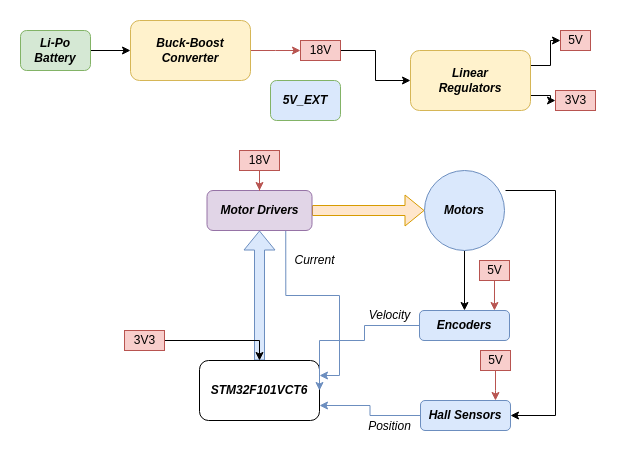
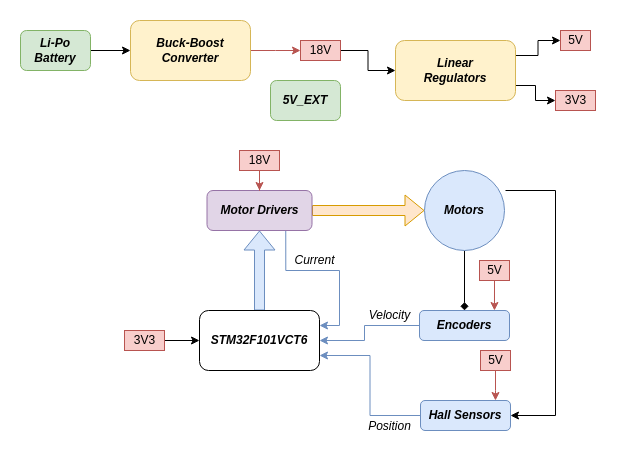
  <mxCell id="0" />
  <mxCell id="1" parent="0" />
  <mxCell id="2" style="edgeStyle=orthogonalEdgeStyle;rounded=0;orthogonalLoop=1;jettySize=auto;html=1;fillColor=#f8cecc;strokeColor=#b85450;" edge="1" parent="1" source="3"><mxGeometry relative="1" as="geometry"><mxPoint x="300" y="50" as="targetPoint" /></mxGeometry></mxCell>
  <mxCell id="3" value="&lt;i&gt;&lt;b&gt;Buck-Boost Converter&lt;/b&gt;&lt;/i&gt;" style="rounded=1;whiteSpace=wrap;html=1;fillColor=#fff2cc;strokeColor=#d6b656;" vertex="1" parent="1"><mxGeometry x="130" y="20" width="120" height="60" as="geometry" /></mxCell>
  <mxCell id="4" style="edgeStyle=orthogonalEdgeStyle;rounded=0;orthogonalLoop=1;jettySize=auto;html=1;exitX=1;exitY=0.5;exitDx=0;exitDy=0;entryX=0;entryY=0.5;entryDx=0;entryDy=0;" edge="1" parent="1" source="5" target="3"><mxGeometry relative="1" as="geometry" /></mxCell>
  <mxCell id="5" value="&lt;b&gt;&lt;i&gt;Li-Po Battery&lt;/i&gt;&lt;/b&gt;" style="rounded=1;whiteSpace=wrap;html=1;fillColor=#d5e8d4;strokeColor=#82b366;" vertex="1" parent="1"><mxGeometry x="20" y="30" width="70" height="40" as="geometry" /></mxCell>
  <mxCell id="6" value="5V" style="text;html=1;align=center;verticalAlign=middle;resizable=0;points=[];autosize=1;strokeColor=#b85450;fillColor=#f8cecc;" vertex="1" parent="1"><mxGeometry x="560" y="30" width="30" height="20" as="geometry" /></mxCell>
  <mxCell id="7" style="edgeStyle=orthogonalEdgeStyle;rounded=0;orthogonalLoop=1;jettySize=auto;html=1;entryX=0;entryY=0.5;entryDx=0;entryDy=0;" edge="1" parent="1" source="8" target="12"><mxGeometry relative="1" as="geometry" /></mxCell>
  <mxCell id="8" value="18V" style="text;html=1;align=center;verticalAlign=middle;resizable=0;points=[];autosize=1;strokeColor=#b85450;fillColor=#f8cecc;" vertex="1" parent="1"><mxGeometry x="300" y="40" width="40" height="20" as="geometry" /></mxCell>
  <mxCell id="9" value="3V3" style="text;html=1;align=center;verticalAlign=middle;resizable=0;points=[];autosize=1;strokeColor=#b85450;fillColor=#f8cecc;" vertex="1" parent="1"><mxGeometry x="555" y="90" width="40" height="20" as="geometry" /></mxCell>
  <mxCell id="10" style="edgeStyle=orthogonalEdgeStyle;rounded=0;orthogonalLoop=1;jettySize=auto;html=1;exitX=1;exitY=0.75;exitDx=0;exitDy=0;" edge="1" parent="1" source="12" target="9"><mxGeometry relative="1" as="geometry" /></mxCell>
  <mxCell id="11" style="edgeStyle=orthogonalEdgeStyle;rounded=0;orthogonalLoop=1;jettySize=auto;html=1;exitX=1;exitY=0.25;exitDx=0;exitDy=0;" edge="1" parent="1" source="12" target="6"><mxGeometry relative="1" as="geometry" /></mxCell>
- <mxCell id="12" value="&lt;i&gt;&lt;b&gt;Linear &lt;br&gt;Regulators&lt;/b&gt;&lt;/i&gt;" style="rounded=1;whiteSpace=wrap;html=1;fillColor=#fff2cc;strokeColor=#d6b656;" vertex="1" parent="1"><mxGeometry x="410" y="50" width="120" height="60" as="geometry" /></mxCell>
- <mxCell id="13" value="&lt;b&gt;&lt;i&gt;5V_EXT&lt;/i&gt;&lt;/b&gt;" style="rounded=1;whiteSpace=wrap;html=1;fillColor=#dae8fc;strokeColor=#82b366;" vertex="1" parent="1"><mxGeometry x="270" y="80" width="70" height="40" as="geometry" /></mxCell>
+ <mxCell id="12" value="&lt;i&gt;&lt;b&gt;Linear &lt;br&gt;Regulators&lt;/b&gt;&lt;/i&gt;" style="rounded=1;whiteSpace=wrap;html=1;fillColor=#fff2cc;strokeColor=#d6b656;" vertex="1" parent="1"><mxGeometry x="395" y="40" width="120" height="60" as="geometry" /></mxCell>
+ <mxCell id="13" value="&lt;b&gt;&lt;i&gt;5V_EXT&lt;/i&gt;&lt;/b&gt;" style="rounded=1;whiteSpace=wrap;html=1;fillColor=#d5e8d4;strokeColor=#82b366;" vertex="1" parent="1"><mxGeometry x="270" y="80" width="70" height="40" as="geometry" /></mxCell>
  <mxCell id="14" style="edgeStyle=orthogonalEdgeStyle;rounded=0;orthogonalLoop=1;jettySize=auto;html=1;entryX=1;entryY=0.75;entryDx=0;entryDy=0;fillColor=#dae8fc;strokeColor=#6c8ebf;" edge="1" parent="1" source="15" target="17"><mxGeometry relative="1" as="geometry" /></mxCell>
  <mxCell id="15" value="&lt;b&gt;&lt;i&gt;Hall Sensors&lt;/i&gt;&lt;/b&gt;" style="rounded=1;whiteSpace=wrap;html=1;fillColor=#dae8fc;strokeColor=#6c8ebf;" vertex="1" parent="1"><mxGeometry x="420" y="400" width="90" height="30" as="geometry" /></mxCell>
  <mxCell id="16" style="edgeStyle=orthogonalEdgeStyle;rounded=0;orthogonalLoop=1;jettySize=auto;html=1;exitX=0.5;exitY=0;exitDx=0;exitDy=0;entryX=0.5;entryY=1;entryDx=0;entryDy=0;shape=flexArrow;fillColor=#dae8fc;strokeColor=#6c8ebf;" edge="1" parent="1" source="17" target="20"><mxGeometry relative="1" as="geometry" /></mxCell>
- <mxCell id="17" value="&lt;b&gt;&lt;i&gt;STM32F101VCT6&lt;/i&gt;&lt;/b&gt;" style="rounded=1;whiteSpace=wrap;html=1;" vertex="1" parent="1"><mxGeometry x="199" y="360" width="120" height="60" as="geometry" /></mxCell>
+ <mxCell id="17" value="&lt;b&gt;&lt;i&gt;STM32F101VCT6&lt;/i&gt;&lt;/b&gt;" style="rounded=1;whiteSpace=wrap;html=1;" vertex="1" parent="1"><mxGeometry x="199" y="310" width="120" height="60" as="geometry" /></mxCell>
  <mxCell id="18" style="edgeStyle=orthogonalEdgeStyle;rounded=0;orthogonalLoop=1;jettySize=auto;html=1;exitX=1;exitY=0.5;exitDx=0;exitDy=0;entryX=0;entryY=0.5;entryDx=0;entryDy=0;shape=flexArrow;fillColor=#ffe6cc;strokeColor=#d79b00;" edge="1" parent="1" source="20" target="23"><mxGeometry relative="1" as="geometry" /></mxCell>
  <mxCell id="19" style="edgeStyle=orthogonalEdgeStyle;rounded=0;orthogonalLoop=1;jettySize=auto;html=1;exitX=0.75;exitY=1;exitDx=0;exitDy=0;entryX=1;entryY=0.25;entryDx=0;entryDy=0;fillColor=#dae8fc;strokeColor=#6c8ebf;" edge="1" parent="1" source="20" target="17"><mxGeometry relative="1" as="geometry" /></mxCell>
  <mxCell id="20" value="&lt;b&gt;&lt;i&gt;Motor Drivers&lt;/i&gt;&lt;/b&gt;" style="rounded=1;whiteSpace=wrap;html=1;fillColor=#e1d5e7;strokeColor=#9673a6;" vertex="1" parent="1"><mxGeometry x="206.5" y="190" width="105" height="40" as="geometry" /></mxCell>
- <mxCell id="21" style="edgeStyle=orthogonalEdgeStyle;rounded=0;orthogonalLoop=1;jettySize=auto;html=1;entryX=0.5;entryY=0;entryDx=0;entryDy=0;" edge="1" parent="1" source="23" target="25"><mxGeometry relative="1" as="geometry" /></mxCell>
+ <mxCell id="21" style="edgeStyle=orthogonalEdgeStyle;rounded=0;orthogonalLoop=1;jettySize=auto;html=1;entryX=0.5;entryY=0;entryDx=0;entryDy=0;endArrow=diamond;" edge="1" parent="1" source="23" target="25"><mxGeometry relative="1" as="geometry" /></mxCell>
  <mxCell id="22" style="edgeStyle=orthogonalEdgeStyle;rounded=0;orthogonalLoop=1;jettySize=auto;html=1;exitX=1;exitY=0.5;exitDx=0;exitDy=0;entryX=1;entryY=0.5;entryDx=0;entryDy=0;" edge="1" parent="1" target="15"><mxGeometry relative="1" as="geometry"><mxPoint x="505" y="190" as="sourcePoint" /><Array as="points"><mxPoint x="555" y="190" /><mxPoint x="555" y="415" /></Array></mxGeometry></mxCell>
  <mxCell id="23" value="&lt;b&gt;&lt;i&gt;Motors&lt;/i&gt;&lt;/b&gt;" style="ellipse;whiteSpace=wrap;html=1;aspect=fixed;fillColor=#dae8fc;strokeColor=#6c8ebf;" vertex="1" parent="1"><mxGeometry x="424" y="170" width="80" height="80" as="geometry" /></mxCell>
  <mxCell id="24" style="edgeStyle=orthogonalEdgeStyle;rounded=0;orthogonalLoop=1;jettySize=auto;html=1;entryX=1;entryY=0.5;entryDx=0;entryDy=0;fillColor=#dae8fc;strokeColor=#6c8ebf;" edge="1" parent="1" source="25" target="17"><mxGeometry relative="1" as="geometry"><Array as="points"><mxPoint x="364" y="325" /><mxPoint x="364" y="340" /></Array></mxGeometry></mxCell>
  <mxCell id="25" value="&lt;b&gt;&lt;i&gt;Encoders&lt;/i&gt;&lt;/b&gt;" style="rounded=1;whiteSpace=wrap;html=1;fillColor=#dae8fc;strokeColor=#6c8ebf;" vertex="1" parent="1"><mxGeometry x="419" y="310" width="90" height="30" as="geometry" /></mxCell>
  <mxCell id="26" style="edgeStyle=orthogonalEdgeStyle;rounded=0;orthogonalLoop=1;jettySize=auto;html=1;entryX=0.5;entryY=0;entryDx=0;entryDy=0;fillColor=#f8cecc;strokeColor=#b85450;" edge="1" parent="1" source="27" target="20"><mxGeometry relative="1" as="geometry" /></mxCell>
  <mxCell id="27" value="18V" style="text;html=1;align=center;verticalAlign=middle;resizable=0;points=[];autosize=1;strokeColor=#b85450;fillColor=#f8cecc;" vertex="1" parent="1"><mxGeometry x="239" y="150" width="40" height="20" as="geometry" /></mxCell>
  <mxCell id="28" style="edgeStyle=orthogonalEdgeStyle;rounded=0;orthogonalLoop=1;jettySize=auto;html=1;" edge="1" parent="1" source="29" target="17"><mxGeometry relative="1" as="geometry" /></mxCell>
  <mxCell id="29" value="3V3" style="text;html=1;align=center;verticalAlign=middle;resizable=0;points=[];autosize=1;strokeColor=#b85450;fillColor=#f8cecc;" vertex="1" parent="1"><mxGeometry x="124" y="330" width="40" height="20" as="geometry" /></mxCell>
  <mxCell id="30" style="edgeStyle=orthogonalEdgeStyle;rounded=0;orthogonalLoop=1;jettySize=auto;html=1;entryX=0.833;entryY=0;entryDx=0;entryDy=0;entryPerimeter=0;fillColor=#f8cecc;strokeColor=#b85450;" edge="1" parent="1" source="31" target="25"><mxGeometry relative="1" as="geometry" /></mxCell>
  <mxCell id="31" value="5V" style="text;html=1;align=center;verticalAlign=middle;resizable=0;points=[];autosize=1;strokeColor=#b85450;fillColor=#f8cecc;" vertex="1" parent="1"><mxGeometry x="479" y="260" width="30" height="20" as="geometry" /></mxCell>
  <mxCell id="32" value="&lt;i&gt;Current&lt;/i&gt;" style="text;html=1;align=center;verticalAlign=middle;resizable=0;points=[];autosize=1;strokeColor=none;fillColor=none;" vertex="1" parent="1"><mxGeometry x="284" y="250" width="60" height="20" as="geometry" /></mxCell>
  <mxCell id="33" value="&lt;i&gt;Velocity&lt;/i&gt;" style="text;html=1;align=center;verticalAlign=middle;resizable=0;points=[];autosize=1;strokeColor=none;fillColor=none;" vertex="1" parent="1"><mxGeometry x="359" y="305" width="60" height="20" as="geometry" /></mxCell>
  <mxCell id="34" value="&lt;i&gt;Position&lt;/i&gt;" style="text;html=1;align=center;verticalAlign=middle;resizable=0;points=[];autosize=1;strokeColor=none;fillColor=none;" vertex="1" parent="1"><mxGeometry x="359" y="416" width="60" height="20" as="geometry" /></mxCell>
  <mxCell id="35" style="edgeStyle=orthogonalEdgeStyle;rounded=0;orthogonalLoop=1;jettySize=auto;html=1;entryX=0.833;entryY=0;entryDx=0;entryDy=0;entryPerimeter=0;fillColor=#f8cecc;strokeColor=#b85450;" edge="1" parent="1" source="36"><mxGeometry relative="1" as="geometry"><mxPoint x="494.97" y="400" as="targetPoint" /></mxGeometry></mxCell>
  <mxCell id="36" value="5V" style="text;html=1;align=center;verticalAlign=middle;resizable=0;points=[];autosize=1;strokeColor=#b85450;fillColor=#f8cecc;" vertex="1" parent="1"><mxGeometry x="480" y="350" width="30" height="20" as="geometry" /></mxCell>
